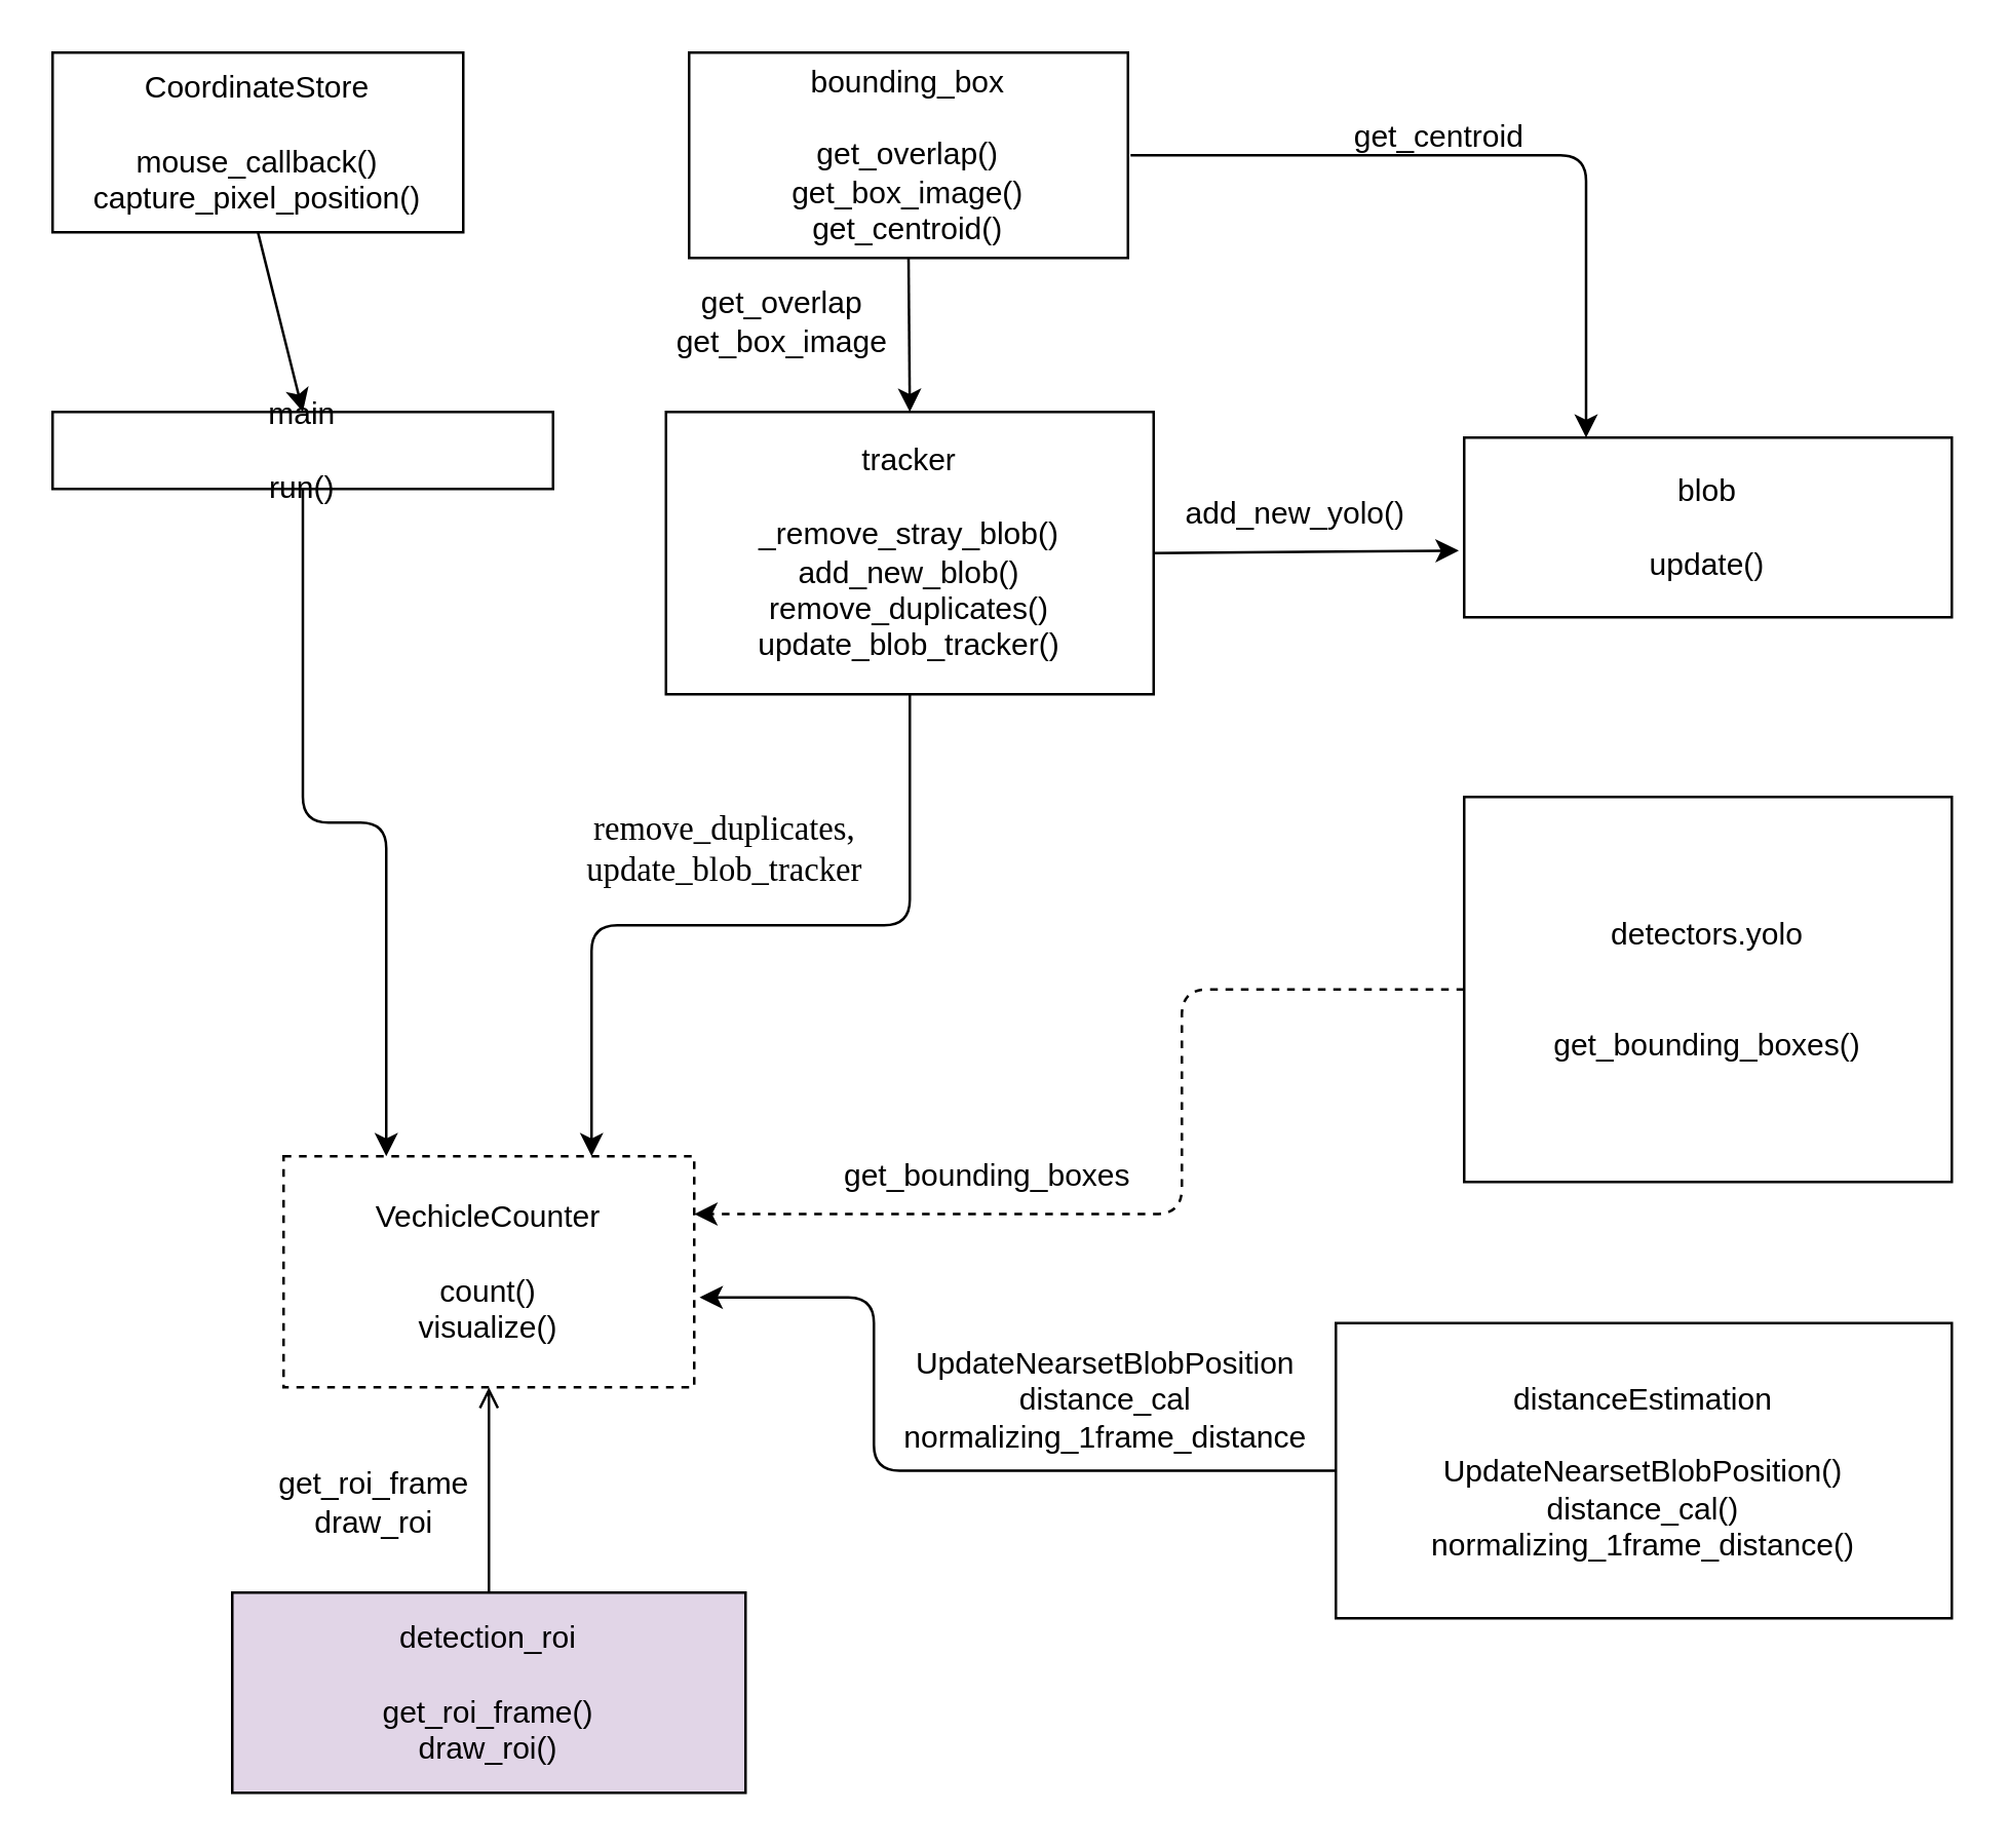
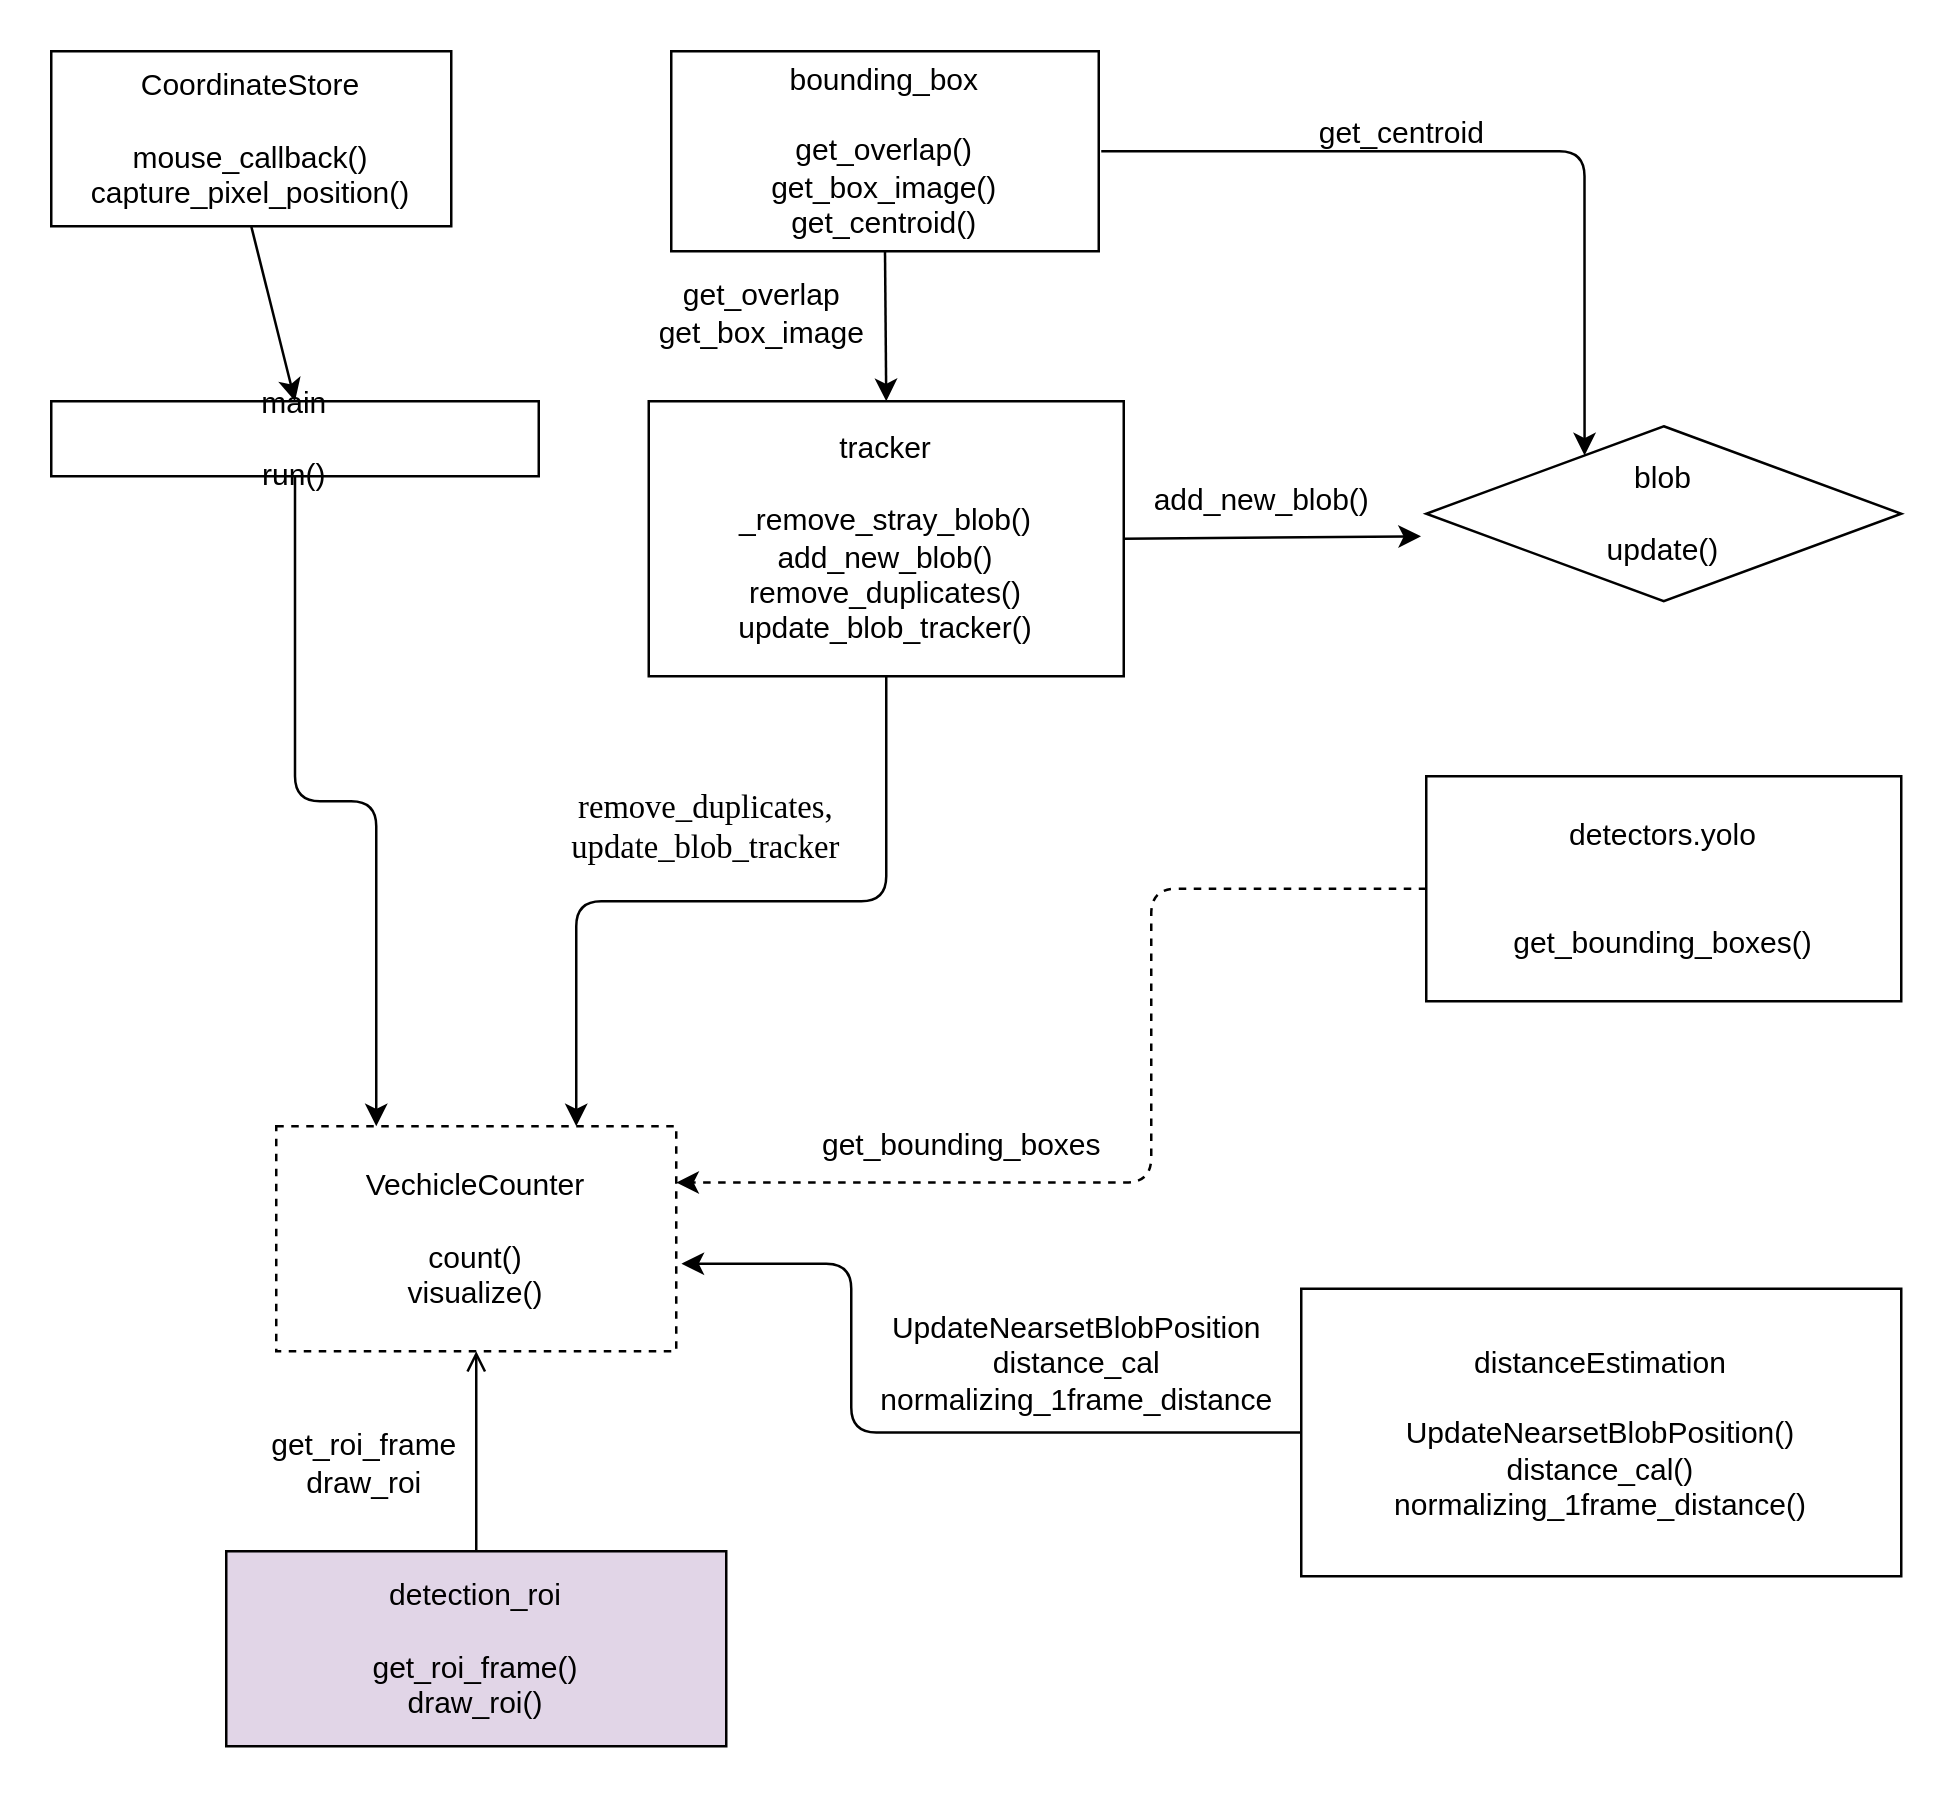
  <mxCell id="0" />
  <mxCell id="1" parent="0" />
  <mxCell id="2" value="&lt;div&gt;main&lt;/div&gt;&lt;div&gt;&lt;br&gt;&lt;/div&gt;&lt;div&gt;run()&lt;br&gt;&lt;/div&gt;" style="rounded=0;whiteSpace=wrap;html=1;" vertex="1" parent="1"><mxGeometry x="20" y="160" width="195" height="30" as="geometry" /></mxCell>
  <mxCell id="3" value="&lt;div&gt;VechicleCounter&lt;/div&gt;&lt;div&gt;&lt;br&gt;&lt;/div&gt;&lt;div&gt;count()&lt;/div&gt;&lt;div&gt;visualize()&lt;br&gt;&lt;/div&gt;" style="rounded=0;whiteSpace=wrap;html=1;dashed=1;" vertex="1" parent="1"><mxGeometry x="110" y="450" width="160" height="90" as="geometry" /></mxCell>
  <mxCell id="4" value="&lt;div&gt;tracker&lt;/div&gt;&lt;div&gt;&lt;br&gt;&lt;/div&gt;&lt;div&gt;_remove_stray_blob()&lt;/div&gt;&lt;div&gt;add_new_blob()&lt;/div&gt;&lt;div&gt;remove_duplicates()&lt;/div&gt;&lt;div&gt;update_blob_tracker()&lt;/div&gt;" style="rounded=0;whiteSpace=wrap;html=1;" vertex="1" parent="1"><mxGeometry x="259" y="160" width="190" height="110" as="geometry" /></mxCell>
- <mxCell id="5" value="&lt;div&gt;detectors.yolo&lt;/div&gt;&lt;div&gt;&lt;br&gt;&lt;/div&gt;&lt;div&gt;&lt;br&gt;&lt;/div&gt;&lt;div&gt;get_bounding_boxes()&lt;br&gt;&lt;/div&gt;" style="rounded=0;whiteSpace=wrap;html=1;" vertex="1" parent="1"><mxGeometry x="570" y="310" width="190" height="150" as="geometry" /></mxCell>
+ <mxCell id="5" value="&lt;div&gt;detectors.yolo&lt;/div&gt;&lt;div&gt;&lt;br&gt;&lt;/div&gt;&lt;div&gt;&lt;br&gt;&lt;/div&gt;&lt;div&gt;get_bounding_boxes()&lt;br&gt;&lt;/div&gt;" style="rounded=0;whiteSpace=wrap;html=1;" vertex="1" parent="1"><mxGeometry x="570" y="310" width="190" height="90" as="geometry" /></mxCell>
  <mxCell id="6" value="" style="edgeStyle=elbowEdgeStyle;elbow=horizontal;endArrow=classic;html=1;exitX=0;exitY=0.5;exitDx=0;exitDy=0;entryX=1;entryY=0.25;entryDx=0;entryDy=0;dashed=1;" edge="1" parent="1" source="5" target="3"><mxGeometry width="50" height="50" relative="1" as="geometry"><mxPoint x="430" y="370" as="sourcePoint" /><mxPoint x="480" y="320" as="targetPoint" /><Array as="points"><mxPoint x="460" y="410" /><mxPoint x="510" y="500" /><mxPoint x="520" y="310" /><mxPoint x="420" y="260" /><mxPoint x="480" y="300" /><mxPoint x="430" y="310" /><mxPoint x="500" y="280" /><mxPoint x="490" y="300" /><mxPoint x="450" y="330" /></Array></mxGeometry></mxCell>
  <mxCell id="7" value="" style="edgeStyle=elbowEdgeStyle;elbow=vertical;endArrow=classic;html=1;exitX=0.5;exitY=1;exitDx=0;exitDy=0;entryX=0.25;entryY=0;entryDx=0;entryDy=0;" edge="1" parent="1" source="2" target="3"><mxGeometry width="50" height="50" relative="1" as="geometry"><mxPoint x="430" y="370" as="sourcePoint" /><mxPoint x="480" y="320" as="targetPoint" /><Array as="points"><mxPoint x="170" y="320" /></Array></mxGeometry></mxCell>
  <mxCell id="8" value="" style="edgeStyle=elbowEdgeStyle;elbow=vertical;endArrow=classic;html=1;entryX=0.75;entryY=0;entryDx=0;entryDy=0;" edge="1" parent="1" source="4" target="3"><mxGeometry width="50" height="50" relative="1" as="geometry"><mxPoint x="370" y="370" as="sourcePoint" /><mxPoint x="420" y="320" as="targetPoint" /></mxGeometry></mxCell>
  <mxCell id="9" value="&lt;pre style=&quot;font-family: &amp;#34;jetbrains mono&amp;#34; ; font-size: 9.8pt&quot;&gt;&amp;nbsp;remove_duplicates,&lt;br&gt;&amp;nbsp;update_blob_tracker&lt;/pre&gt;" style="text;html=1;align=center;verticalAlign=middle;resizable=0;points=[];autosize=1;" vertex="1" parent="1"><mxGeometry x="210" y="300" width="140" height="60" as="geometry" /></mxCell>
  <mxCell id="10" value="&lt;div&gt;get_bounding_boxes&lt;/div&gt;&lt;div&gt;&lt;br&gt;&lt;/div&gt;" style="text;html=1;align=center;verticalAlign=middle;resizable=0;points=[];autosize=1;" vertex="1" parent="1"><mxGeometry x="319" y="450" width="130" height="30" as="geometry" /></mxCell>
- <mxCell id="11" value="&lt;div&gt;blob&lt;/div&gt;&lt;div&gt;&lt;br&gt;&lt;/div&gt;&lt;div&gt;update()&lt;br&gt;&lt;/div&gt;" style="rounded=0;whiteSpace=wrap;html=1;" vertex="1" parent="1"><mxGeometry x="570" y="170" width="190" height="70" as="geometry" /></mxCell>
+ <mxCell id="11" value="&lt;div&gt;blob&lt;/div&gt;&lt;div&gt;&lt;br&gt;&lt;/div&gt;&lt;div&gt;update()&lt;br&gt;&lt;/div&gt;" style="rhombus;whiteSpace=wrap;html=1;" vertex="1" parent="1"><mxGeometry x="570" y="170" width="190" height="70" as="geometry" /></mxCell>
  <mxCell id="12" value="" style="endArrow=classic;html=1;exitX=1;exitY=0.5;exitDx=0;exitDy=0;entryX=-0.011;entryY=0.629;entryDx=0;entryDy=0;entryPerimeter=0;" edge="1" parent="1" source="4" target="11"><mxGeometry width="50" height="50" relative="1" as="geometry"><mxPoint x="470" y="320" as="sourcePoint" /><mxPoint x="520" y="270" as="targetPoint" /></mxGeometry></mxCell>
- <mxCell id="13" value="&lt;div&gt;add_new_yolo()&lt;/div&gt;" style="text;html=1;align=center;verticalAlign=middle;resizable=0;points=[];autosize=1;" vertex="1" parent="1"><mxGeometry x="449" y="190" width="110" height="20" as="geometry" /></mxCell>
+ <mxCell id="13" value="&lt;div&gt;add_new_blob()&lt;/div&gt;" style="text;html=1;align=center;verticalAlign=middle;resizable=0;points=[];autosize=1;" vertex="1" parent="1"><mxGeometry x="449" y="190" width="110" height="20" as="geometry" /></mxCell>
  <mxCell id="14" value="&lt;div&gt;CoordinateStore&lt;/div&gt;&lt;div&gt;&lt;br&gt;&lt;/div&gt;&lt;div&gt;mouse_callback()&lt;/div&gt;&lt;div&gt;capture_pixel_position()&lt;/div&gt;" style="rounded=0;whiteSpace=wrap;html=1;" vertex="1" parent="1"><mxGeometry x="20" y="20" width="160" height="70" as="geometry" /></mxCell>
  <mxCell id="15" value="" style="endArrow=classic;html=1;exitX=0.5;exitY=1;exitDx=0;exitDy=0;entryX=0.5;entryY=0;entryDx=0;entryDy=0;" edge="1" parent="1" source="14" target="2"><mxGeometry width="50" height="50" relative="1" as="geometry"><mxPoint x="320" y="250" as="sourcePoint" /><mxPoint x="370" y="200" as="targetPoint" /></mxGeometry></mxCell>
  <mxCell id="16" value="&lt;div&gt;bounding_box&lt;/div&gt;&lt;div&gt;&lt;br&gt;&lt;/div&gt;&lt;div&gt;get_overlap()&lt;/div&gt;&lt;div&gt;get_box_image()&lt;span&gt;&lt;br&gt;&lt;/span&gt;&lt;/div&gt;&lt;div&gt;&lt;span&gt;get_centroid()&lt;/span&gt;&lt;/div&gt;" style="rounded=0;whiteSpace=wrap;html=1;" vertex="1" parent="1"><mxGeometry x="268" y="20" width="171" height="80" as="geometry" /></mxCell>
  <mxCell id="17" value="" style="endArrow=classic;html=1;exitX=0.5;exitY=1;exitDx=0;exitDy=0;entryX=0.5;entryY=0;entryDx=0;entryDy=0;" edge="1" parent="1" source="16" target="4"><mxGeometry width="50" height="50" relative="1" as="geometry"><mxPoint x="320" y="250" as="sourcePoint" /><mxPoint x="370" y="200" as="targetPoint" /></mxGeometry></mxCell>
  <mxCell id="18" value="&lt;div&gt;get_overlap&lt;/div&gt;get_box_image" style="text;html=1;align=center;verticalAlign=middle;resizable=0;points=[];autosize=1;" vertex="1" parent="1"><mxGeometry x="254" y="110" width="100" height="30" as="geometry" /></mxCell>
  <mxCell id="19" value="" style="edgeStyle=segmentEdgeStyle;endArrow=classic;html=1;entryX=0.25;entryY=0;entryDx=0;entryDy=0;" edge="1" parent="1" target="11"><mxGeometry width="50" height="50" relative="1" as="geometry"><mxPoint x="440" y="60" as="sourcePoint" /><mxPoint x="510" y="200" as="targetPoint" /></mxGeometry></mxCell>
  <mxCell id="20" value="&lt;br&gt;&lt;span&gt;get_centroid&lt;/span&gt;&lt;br&gt;" style="text;html=1;align=center;verticalAlign=middle;resizable=0;points=[];autosize=1;" vertex="1" parent="1"><mxGeometry x="520" y="30" width="80" height="30" as="geometry" /></mxCell>
  <mxCell id="21" value="&lt;div&gt;detection_roi&lt;/div&gt;&lt;div&gt;&lt;br&gt;&lt;/div&gt;&lt;div&gt;get_roi_frame()&lt;/div&gt;&lt;div&gt;draw_roi()&lt;br&gt;&lt;/div&gt;" style="rounded=0;whiteSpace=wrap;html=1;fillColor=#e1d5e7;" vertex="1" parent="1"><mxGeometry x="90" y="620" width="200" height="78" as="geometry" /></mxCell>
  <mxCell id="22" value="" style="endArrow=open;html=1;exitX=0.5;exitY=0;exitDx=0;exitDy=0;entryX=0.5;entryY=1;entryDx=0;entryDy=0;" edge="1" parent="1" source="21" target="3"><mxGeometry width="50" height="50" relative="1" as="geometry"><mxPoint x="190" y="460" as="sourcePoint" /><mxPoint x="200" y="550" as="targetPoint" /></mxGeometry></mxCell>
  <mxCell id="23" value="&lt;div&gt;get_roi_frame&lt;/div&gt;draw_roi" style="text;html=1;align=center;verticalAlign=middle;resizable=0;points=[];autosize=1;" vertex="1" parent="1"><mxGeometry x="100" y="570" width="90" height="30" as="geometry" /></mxCell>
  <mxCell id="24" style="edgeStyle=orthogonalEdgeStyle;rounded=1;orthogonalLoop=1;jettySize=auto;html=1;exitX=0;exitY=0.5;exitDx=0;exitDy=0;entryX=1.013;entryY=0.611;entryDx=0;entryDy=0;entryPerimeter=0;" edge="1" parent="1" source="25" target="3"><mxGeometry relative="1" as="geometry"><Array as="points"><mxPoint x="340" y="572" /><mxPoint x="340" y="505" /></Array></mxGeometry></mxCell>
  <mxCell id="25" value="&lt;div&gt;distanceEstimation&lt;/div&gt;&lt;div&gt;&lt;br&gt;&lt;/div&gt;&lt;div&gt;UpdateNearsetBlobPosition()&lt;/div&gt;&lt;div&gt;distance_cal()&lt;/div&gt;&lt;div&gt;normalizing_1frame_distance()&lt;br&gt;&lt;/div&gt;" style="rounded=0;whiteSpace=wrap;html=1;" vertex="1" parent="1"><mxGeometry x="520" y="515" width="240" height="115" as="geometry" /></mxCell>
  <mxCell id="26" value="&lt;div&gt;UpdateNearsetBlobPosition&lt;/div&gt;&lt;div&gt;distance_cal&lt;/div&gt;normalizing_1frame_distance" style="text;html=1;align=center;verticalAlign=middle;resizable=0;points=[];autosize=1;" vertex="1" parent="1"><mxGeometry x="340" y="520" width="180" height="50" as="geometry" /></mxCell>
